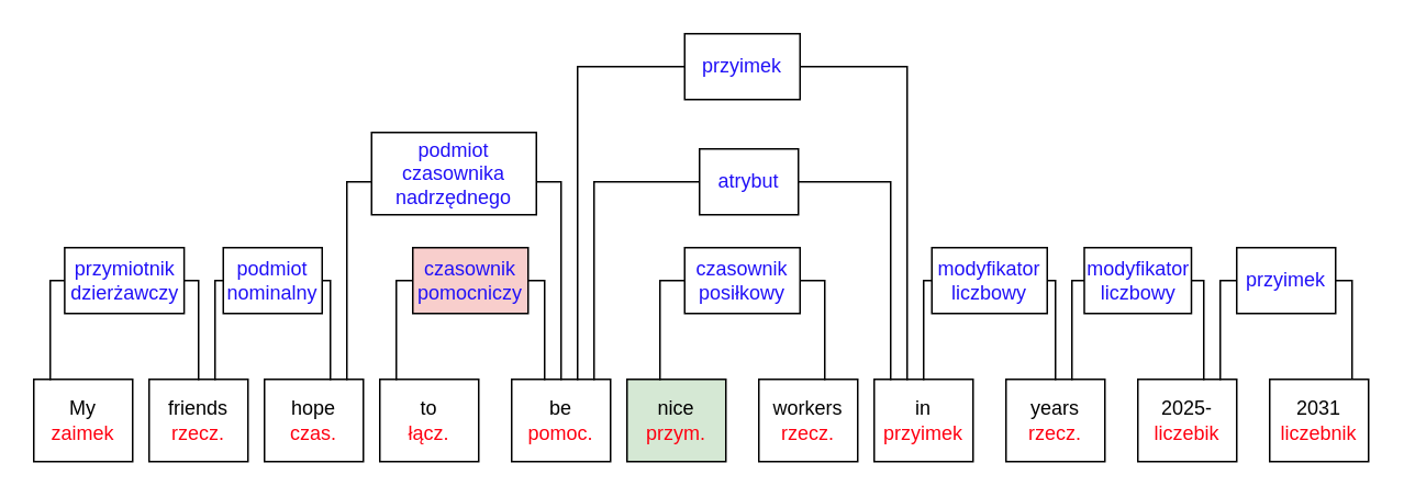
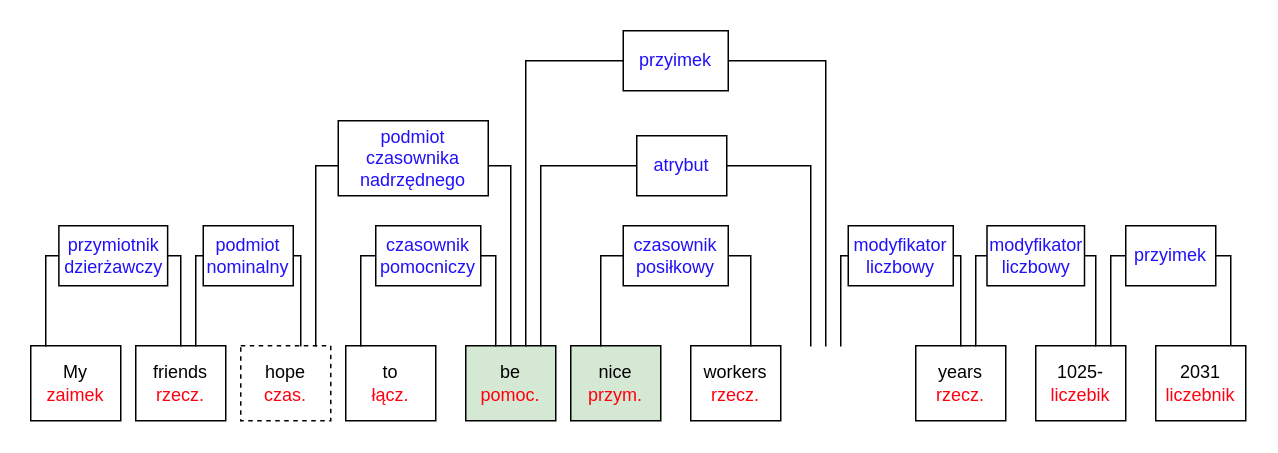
  <mxCell id="0" />
  <mxCell id="1" parent="0" />
  <mxCell id="2" value="My&lt;div&gt;&lt;font color=&quot;#ff0011&quot;&gt;zaimek&lt;/font&gt;&lt;/div&gt;" style="rounded=0;whiteSpace=wrap;html=1;" vertex="1" parent="1"><mxGeometry x="20" y="230" width="60" height="50" as="geometry" /></mxCell>
  <mxCell id="3" value="friends&lt;div&gt;&lt;font color=&quot;#ff0011&quot;&gt;rzecz.&lt;/font&gt;&lt;/div&gt;" style="rounded=0;whiteSpace=wrap;html=1;" vertex="1" parent="1"><mxGeometry x="90" y="230" width="60" height="50" as="geometry" /></mxCell>
- <mxCell id="4" value="hope&lt;div&gt;&lt;font color=&quot;#ff0011&quot;&gt;czas.&lt;/font&gt;&lt;/div&gt;" style="rounded=0;whiteSpace=wrap;html=1;" vertex="1" parent="1"><mxGeometry x="160" y="230" width="60" height="50" as="geometry" /></mxCell>
+ <mxCell id="4" value="hope&lt;div&gt;&lt;font color=&quot;#ff0011&quot;&gt;czas.&lt;/font&gt;&lt;/div&gt;" style="rounded=0;whiteSpace=wrap;html=1;dashed=1;" vertex="1" parent="1"><mxGeometry x="160" y="230" width="60" height="50" as="geometry" /></mxCell>
  <mxCell id="5" value="to&lt;div&gt;&lt;font color=&quot;#ff0011&quot;&gt;łącz.&lt;/font&gt;&lt;/div&gt;" style="rounded=0;whiteSpace=wrap;html=1;" vertex="1" parent="1"><mxGeometry x="230" y="230" width="60" height="50" as="geometry" /></mxCell>
- <mxCell id="6" value="be&lt;div&gt;&lt;font color=&quot;#ff0011&quot;&gt;pomoc.&lt;/font&gt;&lt;/div&gt;" style="rounded=0;whiteSpace=wrap;html=1;" vertex="1" parent="1"><mxGeometry x="310" y="230" width="60" height="50" as="geometry" /></mxCell>
+ <mxCell id="6" value="be&lt;div&gt;&lt;font color=&quot;#ff0011&quot;&gt;pomoc.&lt;/font&gt;&lt;/div&gt;" style="rounded=0;whiteSpace=wrap;html=1;fillColor=#d5e8d4;" vertex="1" parent="1"><mxGeometry x="310" y="230" width="60" height="50" as="geometry" /></mxCell>
  <mxCell id="7" value="nice&lt;div&gt;&lt;font color=&quot;#ff0011&quot;&gt;przym.&lt;/font&gt;&lt;/div&gt;" style="rounded=0;whiteSpace=wrap;html=1;fillColor=#d5e8d4;" vertex="1" parent="1"><mxGeometry x="380" y="230" width="60" height="50" as="geometry" /></mxCell>
  <mxCell id="8" value="workers&lt;div&gt;&lt;font color=&quot;#ff0011&quot;&gt;rzecz.&lt;/font&gt;&lt;/div&gt;" style="rounded=0;whiteSpace=wrap;html=1;" vertex="1" parent="1"><mxGeometry x="460" y="230" width="60" height="50" as="geometry" /></mxCell>
- <mxCell id="9" value="in&lt;div&gt;&lt;font color=&quot;#ff0011&quot;&gt;przyimek&lt;/font&gt;&lt;/div&gt;" style="rounded=0;whiteSpace=wrap;html=1;" vertex="1" parent="1"><mxGeometry x="530" y="230" width="60" height="50" as="geometry" /></mxCell>
  <mxCell id="10" value="years&lt;div&gt;&lt;font color=&quot;#ff0011&quot;&gt;rzecz.&lt;/font&gt;&lt;/div&gt;" style="rounded=0;whiteSpace=wrap;html=1;" vertex="1" parent="1"><mxGeometry x="610" y="230" width="60" height="50" as="geometry" /></mxCell>
- <mxCell id="11" value="2025-&lt;div&gt;&lt;font color=&quot;#ff0011&quot;&gt;liczebik&lt;/font&gt;&lt;/div&gt;" style="rounded=0;whiteSpace=wrap;html=1;" vertex="1" parent="1"><mxGeometry x="690" y="230" width="60" height="50" as="geometry" /></mxCell>
+ <mxCell id="11" value="1025-&lt;div&gt;&lt;font color=&quot;#ff0011&quot;&gt;liczebik&lt;/font&gt;&lt;/div&gt;" style="rounded=0;whiteSpace=wrap;html=1;" vertex="1" parent="1"><mxGeometry x="690" y="230" width="60" height="50" as="geometry" /></mxCell>
  <mxCell id="12" value="" style="shape=partialRectangle;whiteSpace=wrap;html=1;bottom=1;right=1;left=1;top=0;fillColor=none;routingCenterX=-0.5;rotation=-180;" vertex="1" parent="1"><mxGeometry x="30" y="170" width="90" height="60" as="geometry" /></mxCell>
  <mxCell id="13" value="" style="shape=partialRectangle;whiteSpace=wrap;html=1;bottom=1;right=1;left=1;top=0;fillColor=none;routingCenterX=-0.5;rotation=-180;" vertex="1" parent="1"><mxGeometry x="130" y="170" width="70" height="60" as="geometry" /></mxCell>
  <mxCell id="14" value="" style="shape=partialRectangle;whiteSpace=wrap;html=1;bottom=1;right=1;left=1;top=0;fillColor=none;routingCenterX=-0.5;rotation=-180;" vertex="1" parent="1"><mxGeometry x="210" y="110" width="130" height="120" as="geometry" /></mxCell>
  <mxCell id="15" value="" style="shape=partialRectangle;whiteSpace=wrap;html=1;bottom=1;right=1;left=1;top=0;fillColor=none;routingCenterX=-0.5;rotation=-180;" vertex="1" parent="1"><mxGeometry x="240" y="170" width="90" height="60" as="geometry" /></mxCell>
  <mxCell id="16" value="&lt;font color=&quot;#2111f7&quot;&gt;przymiotnik dzierżawczy&lt;/font&gt;" style="rounded=0;whiteSpace=wrap;html=1;" vertex="1" parent="1"><mxGeometry x="38.75" y="150" width="72.5" height="40" as="geometry" /></mxCell>
  <mxCell id="17" value="" style="shape=partialRectangle;whiteSpace=wrap;html=1;bottom=1;right=1;left=1;top=0;fillColor=none;routingCenterX=-0.5;rotation=-180;" vertex="1" parent="1"><mxGeometry x="350" y="40" width="200" height="190" as="geometry" /></mxCell>
  <mxCell id="18" value="" style="shape=partialRectangle;whiteSpace=wrap;html=1;bottom=1;right=1;left=1;top=0;fillColor=none;routingCenterX=-0.5;rotation=-180;" vertex="1" parent="1"><mxGeometry x="740" y="170" width="80" height="60" as="geometry" /></mxCell>
  <mxCell id="19" value="" style="shape=partialRectangle;whiteSpace=wrap;html=1;bottom=1;right=1;left=1;top=0;fillColor=none;routingCenterX=-0.5;rotation=-180;" vertex="1" parent="1"><mxGeometry x="650" y="170" width="80" height="60" as="geometry" /></mxCell>
  <mxCell id="20" value="" style="shape=partialRectangle;whiteSpace=wrap;html=1;bottom=1;right=1;left=1;top=0;fillColor=none;routingCenterX=-0.5;rotation=-180;" vertex="1" parent="1"><mxGeometry x="560" y="170" width="80" height="60" as="geometry" /></mxCell>
  <mxCell id="21" value="" style="shape=partialRectangle;whiteSpace=wrap;html=1;bottom=1;right=1;left=1;top=0;fillColor=none;routingCenterX=-0.5;rotation=-180;" vertex="1" parent="1"><mxGeometry x="360" y="110" width="180" height="120" as="geometry" /></mxCell>
  <mxCell id="22" value="" style="shape=partialRectangle;whiteSpace=wrap;html=1;bottom=1;right=1;left=1;top=0;fillColor=none;routingCenterX=-0.5;rotation=-180;" vertex="1" parent="1"><mxGeometry x="400" y="170" width="100" height="60" as="geometry" /></mxCell>
  <mxCell id="23" value="&lt;font color=&quot;#2111f7&quot;&gt;podmiot nominalny&lt;/font&gt;" style="rounded=0;whiteSpace=wrap;html=1;" vertex="1" parent="1"><mxGeometry x="135" y="150" width="60" height="40" as="geometry" /></mxCell>
  <mxCell id="24" value="&lt;font color=&quot;#2111f7&quot;&gt;podmiot czasownika nadrzędnego&lt;/font&gt;" style="rounded=0;whiteSpace=wrap;html=1;" vertex="1" parent="1"><mxGeometry x="225" y="80" width="100" height="50" as="geometry" /></mxCell>
- <mxCell id="25" value="&lt;font color=&quot;#2111f7&quot;&gt;czasownik pomocniczy&lt;/font&gt;" style="rounded=0;whiteSpace=wrap;html=1;fillColor=#f8cecc;" vertex="1" parent="1"><mxGeometry x="250" y="150" width="70" height="40" as="geometry" /></mxCell>
+ <mxCell id="25" value="&lt;font color=&quot;#2111f7&quot;&gt;czasownik pomocniczy&lt;/font&gt;" style="rounded=0;whiteSpace=wrap;html=1;" vertex="1" parent="1"><mxGeometry x="250" y="150" width="70" height="40" as="geometry" /></mxCell>
  <mxCell id="26" value="&lt;font color=&quot;#2111f7&quot;&gt;przyimek&lt;/font&gt;" style="rounded=0;whiteSpace=wrap;html=1;" vertex="1" parent="1"><mxGeometry x="415" y="20" width="70" height="40" as="geometry" /></mxCell>
  <mxCell id="27" value="&lt;font color=&quot;#2111f7&quot;&gt;atrybut&lt;/font&gt;" style="rounded=0;whiteSpace=wrap;html=1;" vertex="1" parent="1"><mxGeometry x="424" y="90" width="60" height="40" as="geometry" /></mxCell>
  <mxCell id="28" value="&lt;font color=&quot;#2111f7&quot;&gt;czasownik posiłkowy&lt;/font&gt;" style="rounded=0;whiteSpace=wrap;html=1;" vertex="1" parent="1"><mxGeometry x="415" y="150" width="70" height="40" as="geometry" /></mxCell>
  <mxCell id="29" value="&lt;font color=&quot;#2111f7&quot;&gt;modyfikator liczbowy&lt;/font&gt;" style="rounded=0;whiteSpace=wrap;html=1;" vertex="1" parent="1"><mxGeometry x="565" y="150" width="70" height="40" as="geometry" /></mxCell>
  <mxCell id="30" value="&lt;font color=&quot;#2111f7&quot;&gt;modyfikator liczbowy&lt;/font&gt;" style="rounded=0;whiteSpace=wrap;html=1;" vertex="1" parent="1"><mxGeometry x="657.5" y="150" width="65" height="40" as="geometry" /></mxCell>
  <mxCell id="31" value="&lt;font color=&quot;#2111f7&quot;&gt;przyimek&lt;/font&gt;" style="rounded=0;whiteSpace=wrap;html=1;" vertex="1" parent="1"><mxGeometry x="750" y="150" width="60" height="40" as="geometry" /></mxCell>
  <mxCell id="32" value="2031&lt;div&gt;&lt;font color=&quot;#ff0011&quot;&gt;liczebnik&lt;/font&gt;&lt;/div&gt;" style="rounded=0;whiteSpace=wrap;html=1;" vertex="1" parent="1"><mxGeometry x="770" y="230" width="60" height="50" as="geometry" /></mxCell>
